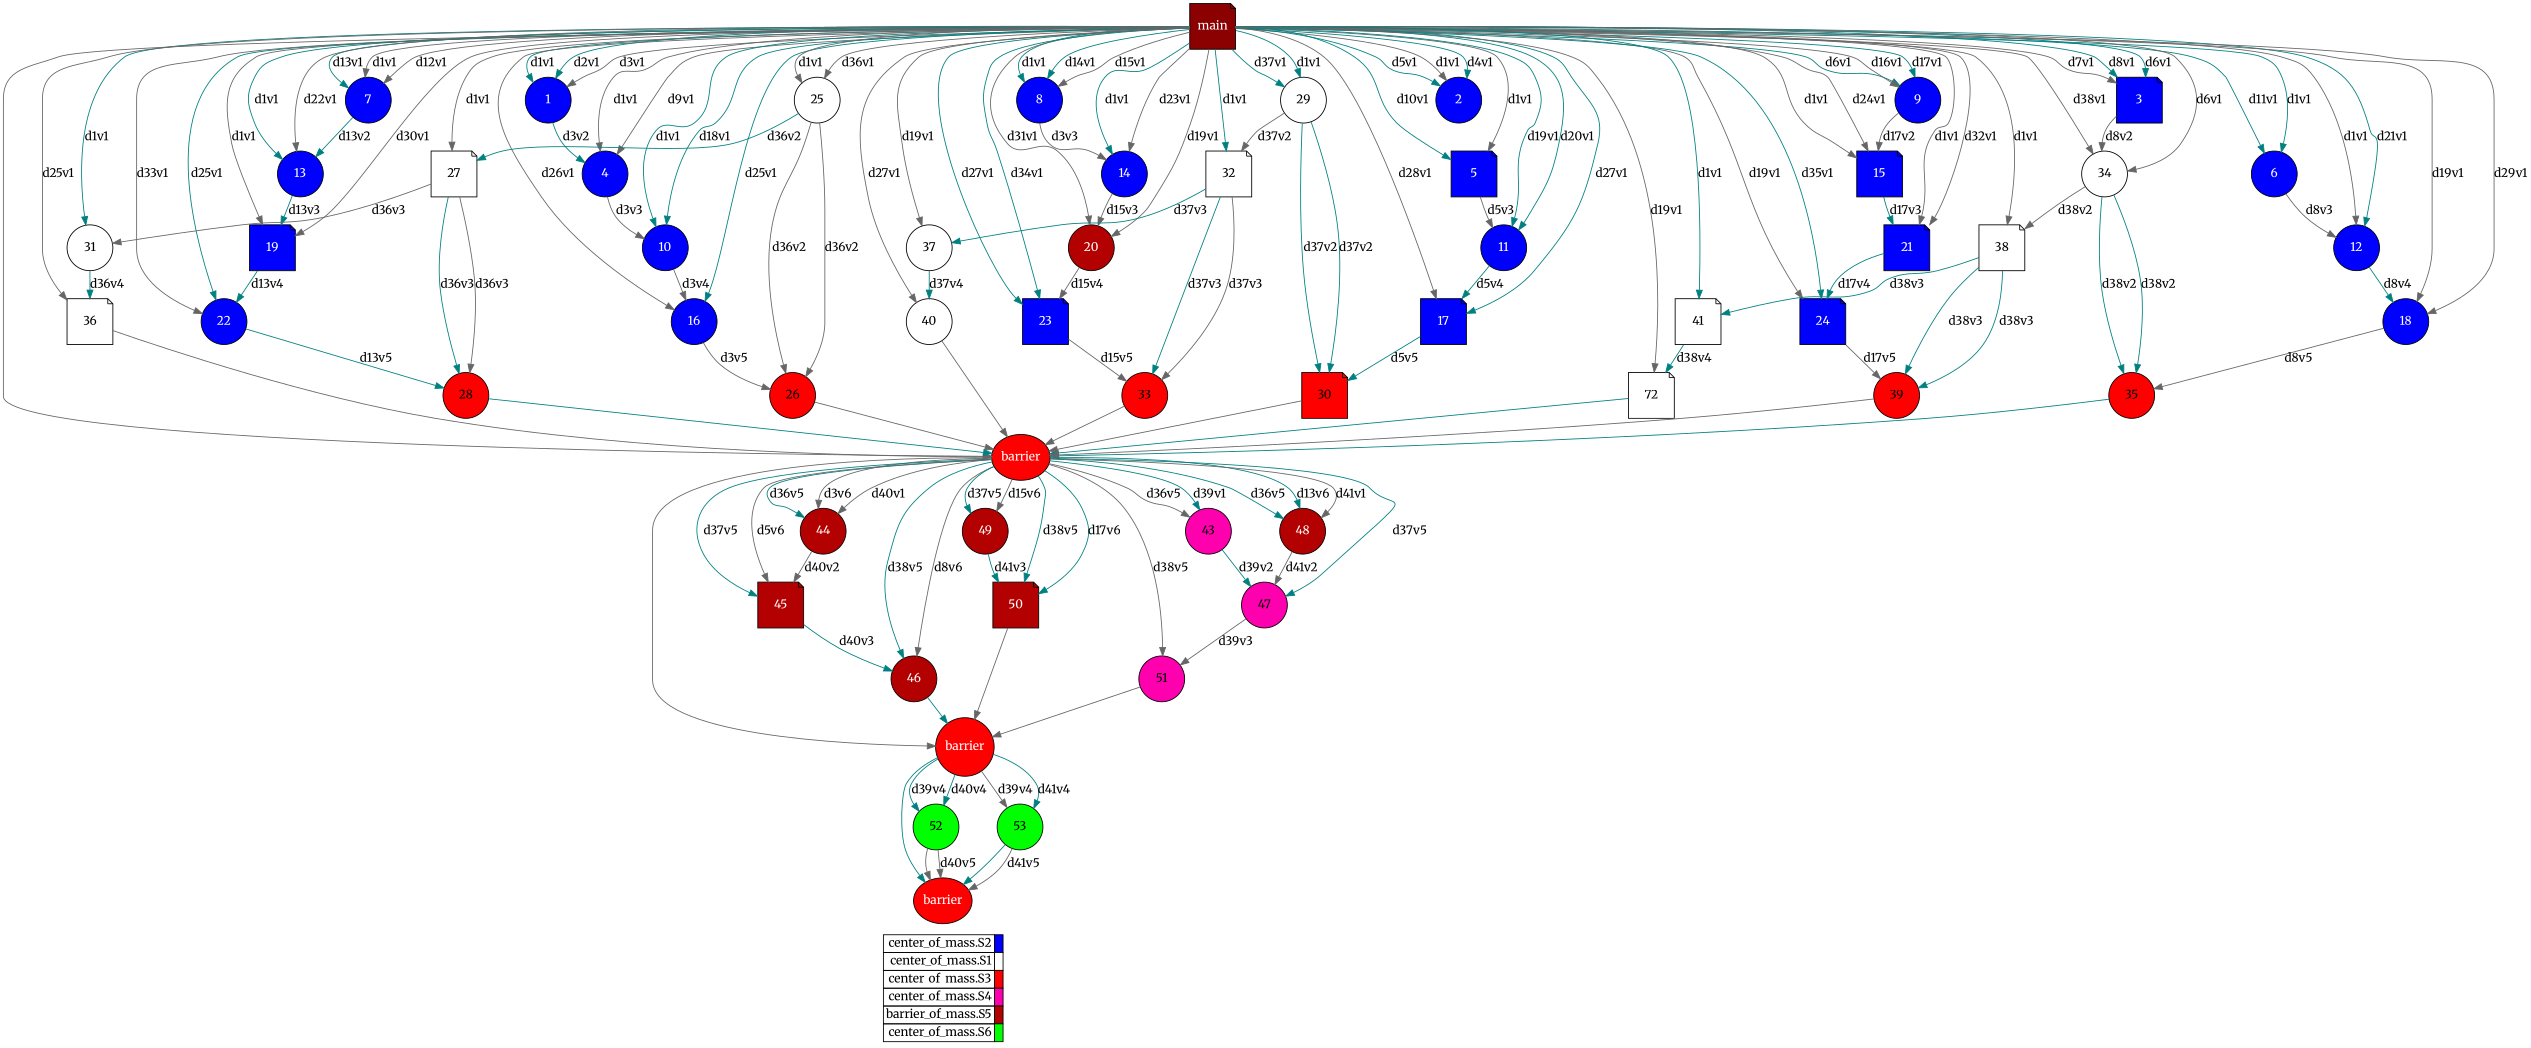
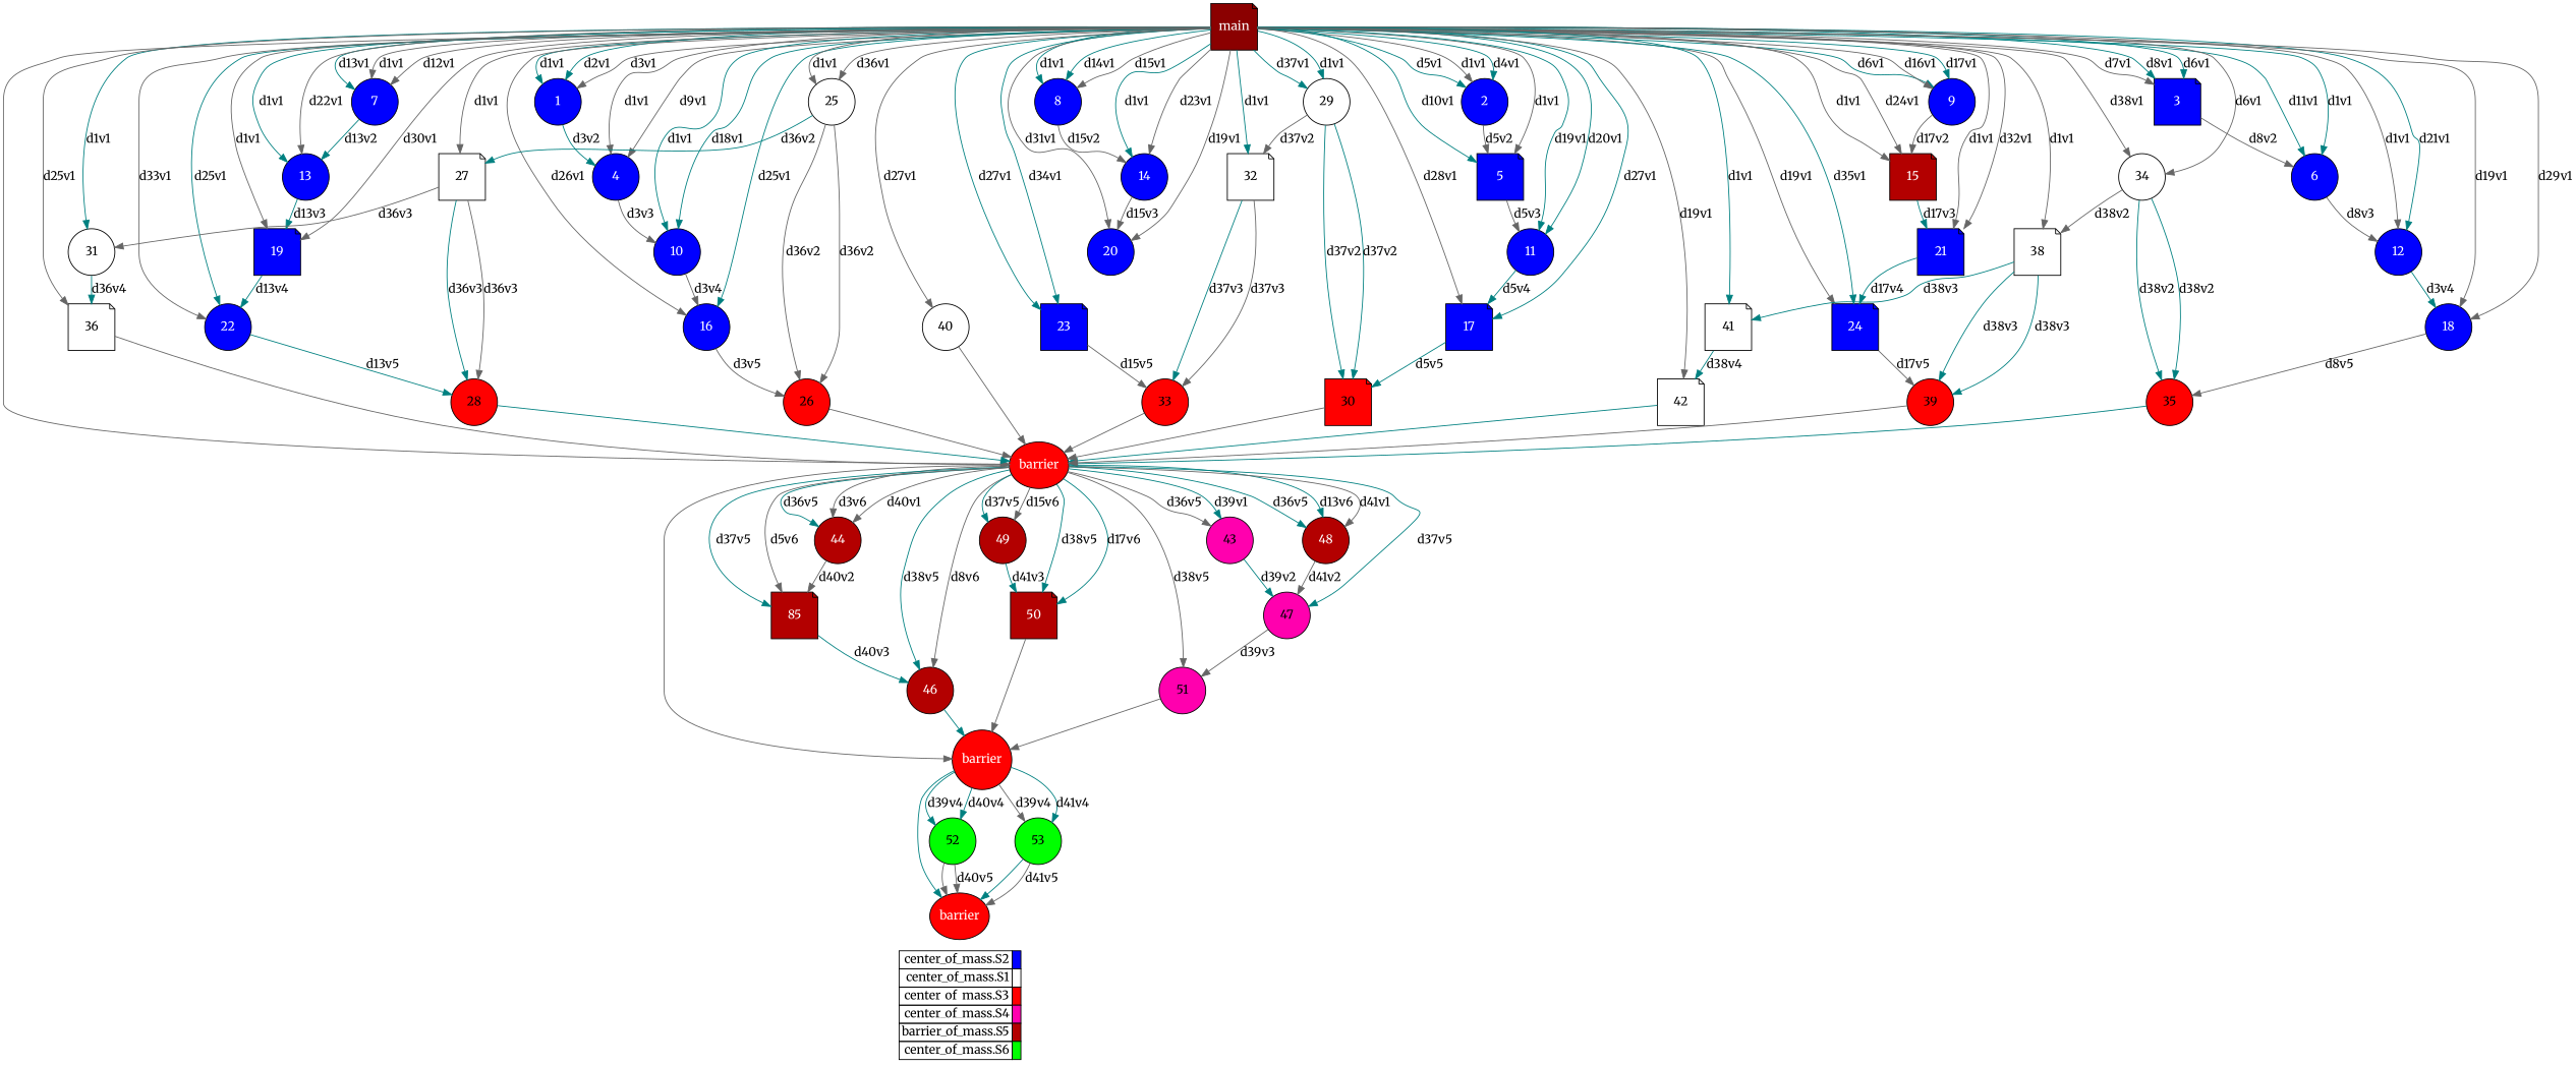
  digraph {
    compound=true
    fontname=Merriweather
    labeljust=l
    rankdir=TB
    node [fillcolor="#0000ff" fontcolor="#ffffff" fontname=Merriweather shape=ellipse style=filled]
    edge [color=gray40 fontname=Merriweather]
    n1 [fillcolor="#8B0000" fontcolor="#FFFFFF" height=0.75 label=main shape=note]
    1 [height=0.75 shape=circle]
    2 [height=0.75]
    3 [height=0.75 shape=note]
    4 [height=0.75 shape=circle]
    5 [height=0.75 shape=note]
    6 [height=0.75]
    7 [height=0.75 shape=circle]
    8 [height=0.75]
    9 [height=0.75]
    10 [height=0.75]
    11 [height=0.75]
    12 [height=0.75]
    13 [height=0.75 shape=circle]
    14 [height=0.75]
-   15 [height=0.75 shape=note]
+   15 [fillcolor="#b30000" height=0.75 shape=note]
    16 [height=0.75]
    17 [height=0.75 shape=note]
    18 [height=0.75]
    19 [height=0.75 shape=note]
-   20 [fillcolor="#b30000" height=0.75]
+   20 [height=0.75]
    21 [height=0.75 shape=note]
    22 [height=0.75]
    23 [height=0.75 shape=note]
    24 [height=0.75 shape=note]
    25 [fillcolor="#ffffff" fontcolor="#000000" height=0.75]
    27 [fillcolor="#ffffff" fontcolor="#000000" height=0.75 shape=note]
    29 [fillcolor="#ffffff" fontcolor="#000000" height=0.75 shape=circle]
    31 [fillcolor="#ffffff" fontcolor="#000000" height=0.75 shape=circle]
    32 [fillcolor="#ffffff" fontcolor="#000000" height=0.75 shape=note]
    34 [fillcolor="#ffffff" fontcolor="#000000" height=0.75]
    36 [fillcolor="#ffffff" fontcolor="#000000" height=0.75 shape=note]
-   37 [fillcolor="#ffffff" fontcolor="#000000" height=0.75 shape=circle]
    38 [fillcolor="#ffffff" fontcolor="#000000" height=0.75 shape=note]
    40 [fillcolor="#ffffff" fontcolor="#000000" height=0.75 shape=circle]
    41 [fillcolor="#ffffff" fontcolor="#000000" height=0.75 shape=note]
-   42 [fillcolor="#ffffff" fontcolor="#000000" height=0.75 shape=note label=72]
+   42 [fillcolor="#ffffff" fontcolor="#000000" height=0.75 shape=note]
    n38 [fillcolor="#ff0000" fontcolor="#FFFFFF" height=0.75 label=barrier]
    26 [fillcolor="#ff0000" fontcolor="#000000" height=0.75 shape=circle]
    30 [fillcolor="#ff0000" fontcolor="#000000" height=0.75 shape=note]
    35 [fillcolor="#ff0000" fontcolor="#000000" height=0.75]
    28 [fillcolor="#ff0000" fontcolor="#000000" height=0.75]
    33 [fillcolor="#ff0000" fontcolor="#000000" height=0.75 shape=circle]
    39 [fillcolor="#ff0000" fontcolor="#000000" height=0.75 shape=circle]
    43 [fillcolor="#ff00ae" fontcolor="#000000" height=0.75 shape=circle]
    44 [fillcolor="#b30000" height=0.75 shape=circle]
-   45 [fillcolor="#b30000" height=0.75 shape=note]
+   45 [fillcolor="#b30000" height=0.75 shape=note label=85]
    46 [fillcolor="#b30000" height=0.75 shape=circle]
    47 [fillcolor="#ff00ae" fontcolor="#000000" height=0.75 shape=circle]
    48 [fillcolor="#b30000" height=0.75 shape=circle]
    49 [fillcolor="#b30000" height=0.75]
    50 [fillcolor="#b30000" height=0.75 shape=note]
    51 [fillcolor="#ff00ae" fontcolor="#000000" height=0.75 shape=circle]
    n54 [fillcolor="#ff0000" fontcolor="#FFFFFF" height=0.75 label=barrier shape=circle]
    52 [fillcolor="#00ff00" fontcolor="#000000" height=0.75]
    53 [fillcolor="#00ff00" fontcolor="#000000" height=0.75 shape=circle]
    n57 [fillcolor="#ff0000" fontcolor="#FFFFFF" height=0.75 label=barrier]
    n58 [height=0.75 label=<       <table border="0" cellpadding="2" cellspacing="0" cellborder="1"> <tr> <td align="right">center_of_mass.S2</td> <td bgcolor="#0000ff">&nbsp;</td> </tr> <tr> <td align="right">center_of_mass.S1</td> <td bgcolor="#ffffff">&nbsp;</td> </tr> <tr> <td align="right">center_of_mass.S3</td> <td bgcolor="#ff0000">&nbsp;</td> </tr> <tr> <td align="right">center_of_mass.S4</td> <td bgcolor="#ff00ae">&nbsp;</td> </tr> <tr> <td align="right">barrier_of_mass.S5</td> <td bgcolor="#b30000">&nbsp;</td> </tr> <tr> <td align="right">center_of_mass.S6</td> <td bgcolor="#00ff00">&nbsp;</td> </tr>       </table>     > shape=plaintext fillcolor="" fontcolor="" style=""]
    subgraph sub_1 {
      ranksep=0.20
      n1
      1
      2
      3
      4
      5
      6
      7
      8
      9
      10
      11
      12
      13
      14
      15
      16
      17
      18
      19
      20
      21
      22
      23
      24
      25
      27
      29
      31
      32
      34
      36
-     37
      38
      40
      41
      42
      n38
      26
      30
      35
      28
      33
      39
      43
      44
      45
      46
      47
      48
      49
      50
      51
      n54
      52
      53
      n57
    }
    subgraph sub_2 {
      label=Legend
      rank=sink
      ranksep=0.20
      n58
    }
    n1 -> 1 [color=teal label=d1v1]
    n1 -> 1 [color=teal label=d2v1]
    n1 -> 1 [label=d3v1]
    n1 -> 2 [label=d1v1]
    n1 -> 2 [color=teal label=d4v1]
    n1 -> 2 [color=teal label=d5v1]
    n1 -> 3 [color=teal label=d6v1]
    n1 -> 3 [label=d7v1]
    n1 -> 3 [color=teal label=d8v1]
    n1 -> 4 [label=d1v1]
    n1 -> 4 [label=d9v1]
    n1 -> 5 [label=d1v1]
    n1 -> 5 [color=teal label=d10v1]
    n1 -> 6 [color=teal label=d1v1]
    n1 -> 6 [color=teal label=d11v1]
    n1 -> 7 [label=d1v1]
    n1 -> 7 [label=d12v1]
    n1 -> 7 [color=teal label=d13v1]
    n1 -> 8 [color=teal label=d1v1]
    n1 -> 8 [color=teal label=d14v1]
    n1 -> 8 [label=d15v1]
    n1 -> 9 [color=teal label=d6v1]
    n1 -> 9 [label=d16v1]
    n1 -> 9 [color=teal label=d17v1]
    n1 -> 10 [color=teal label=d1v1]
    n1 -> 10 [color=teal label=d18v1]
    n1 -> 11 [color=teal label=d19v1]
    n1 -> 11 [color=teal label=d20v1]
    n1 -> 12 [label=d1v1]
    n1 -> 12 [color=teal label=d21v1]
    n1 -> 13 [color=teal label=d1v1]
    n1 -> 13 [label=d22v1]
    n1 -> 14 [color=teal label=d1v1]
    n1 -> 14 [label=d23v1]
    n1 -> 15 [label=d1v1]
    n1 -> 15 [label=d24v1]
    n1 -> 16 [color=teal label=d25v1]
    n1 -> 16 [label=d26v1]
    n1 -> 17 [color=teal label=d27v1]
    n1 -> 17 [label=d28v1]
    n1 -> 18 [label=d19v1]
    n1 -> 18 [label=d29v1]
    n1 -> 19 [label=d1v1]
    n1 -> 19 [label=d30v1]
    n1 -> 20 [label=d19v1]
    n1 -> 20 [label=d31v1]
    n1 -> 21 [label=d1v1]
    n1 -> 21 [label=d32v1]
    n1 -> 22 [color=teal label=d25v1]
    n1 -> 22 [label=d33v1]
    n1 -> 23 [color=teal label=d27v1]
    n1 -> 23 [color=teal label=d34v1]
    n1 -> 24 [label=d19v1]
    n1 -> 24 [color=teal label=d35v1]
    n1 -> 25 [label=d1v1]
    n1 -> 25 [label=d36v1]
    n1 -> 27 [label=d1v1]
    n1 -> 29 [color=teal label=d1v1]
    n1 -> 29 [color=teal label=d37v1]
    n1 -> 31 [color=teal label=d1v1]
    n1 -> 32 [color=teal label=d1v1]
    n1 -> 34 [label=d6v1]
    n1 -> 34 [label=d38v1]
    n1 -> 36 [label=d25v1]
-   n1 -> 37 [label=d19v1]
    n1 -> 38 [label=d1v1]
    n1 -> 40 [label=d27v1]
    n1 -> 41 [color=teal label=d1v1]
    n1 -> 42 [label=d19v1]
    n1 -> n38
    1 -> 4 [color=teal label=d3v2]
-   3 -> 34 [label=d8v2]
+   2 -> 5 [label=d5v2]
+   3 -> 6 [label=d8v2]
    4 -> 10 [label=d3v3]
    5 -> 11 [label=d5v3]
    6 -> 12 [label=d8v3]
    7 -> 13 [color=teal label=d13v2]
-   8 -> 14 [label=d3v3]
+   8 -> 14 [label=d15v2]
    9 -> 15 [label=d17v2]
    10 -> 16 [label=d3v4]
    11 -> 17 [color=teal label=d5v4]
-   12 -> 18 [color=teal label=d8v4]
+   12 -> 18 [color=teal label=d3v4]
    13 -> 19 [color=teal label=d13v3]
    14 -> 20 [label=d15v3]
    15 -> 21 [color=teal label=d17v3]
    16 -> 26 [label=d3v5]
    17 -> 30 [color=teal label=d5v5]
    18 -> 35 [label=d8v5]
    19 -> 22 [color=teal label=d13v4]
-   20 -> 23 [label=d15v4]
    21 -> 24 [color=teal label=d17v4]
    22 -> 28 [color=teal label=d13v5]
    23 -> 33 [label=d15v5]
    24 -> 39 [label=d17v5]
    25 -> 27 [color=teal label=d36v2]
    25 -> 26 [label=d36v2]
    25 -> 26 [label=d36v2]
    27 -> 31 [label=d36v3]
    27 -> 28 [color=teal label=d36v3]
    27 -> 28 [label=d36v3]
    29 -> 32 [label=d37v2]
    29 -> 30 [color=teal label=d37v2]
    29 -> 30 [color=teal label=d37v2]
    31 -> 36 [color=teal label=d36v4]
-   32 -> 37 [color=teal label=d37v3]
    32 -> 33 [color=teal label=d37v3]
    32 -> 33 [label=d37v3]
    34 -> 38 [label=d38v2]
    34 -> 35 [color=teal label=d38v2]
    34 -> 35 [color=teal label=d38v2]
    36 -> n38
-   37 -> 40 [color=teal label=d37v4]
    38 -> 41 [color=teal label=d38v3]
    38 -> 39 [color=teal label=d38v3]
    38 -> 39 [color=teal label=d38v3]
    40 -> n38
    41 -> 42 [color=teal label=d38v4]
    42 -> n38 [color=teal]
    n38 -> 43 [label=d36v5]
    n38 -> 43 [color=teal label=d39v1]
    n38 -> 44 [color=teal label=d36v5]
    n38 -> 44 [label=d3v6]
    n38 -> 44 [label=d40v1]
    n38 -> 45 [color=teal label=d37v5]
    n38 -> 45 [label=d5v6]
    n38 -> 46 [color=teal label=d38v5]
    n38 -> 46 [label=d8v6]
    n38 -> 47 [color=teal label=d37v5]
    n38 -> 48 [color=teal label=d36v5]
    n38 -> 48 [color=teal label=d13v6]
    n38 -> 48 [label=d41v1]
    n38 -> 49 [color=teal label=d37v5]
    n38 -> 49 [label=d15v6]
    n38 -> 50 [color=teal label=d38v5]
    n38 -> 50 [color=teal label=d17v6]
    n38 -> 51 [label=d38v5]
    n38 -> n54
    26 -> n38
    30 -> n38
    35 -> n38 [color=teal]
    28 -> n38 [color=teal]
    33 -> n38
    39 -> n38
    43 -> 47 [color=teal label=d39v2]
    44 -> 45 [label=d40v2]
    45 -> 46 [color=teal label=d40v3]
    46 -> n54 [color=teal]
    47 -> 51 [label=d39v3]
    48 -> 47 [label=d41v2]
    49 -> 50 [color=teal label=d41v3]
    50 -> n54
    51 -> n54
    n54 -> 52 [color=teal label=d39v4]
    n54 -> 52 [color=teal label=d40v4]
    n54 -> 53 [label=d39v4]
    n54 -> 53 [color=teal label=d41v4]
    n54 -> n57 [color=teal]
    52 -> n57
    52 -> n57 [label=d40v5]
    53 -> n57 [color=teal]
    53 -> n57 [label=d41v5]
  }
